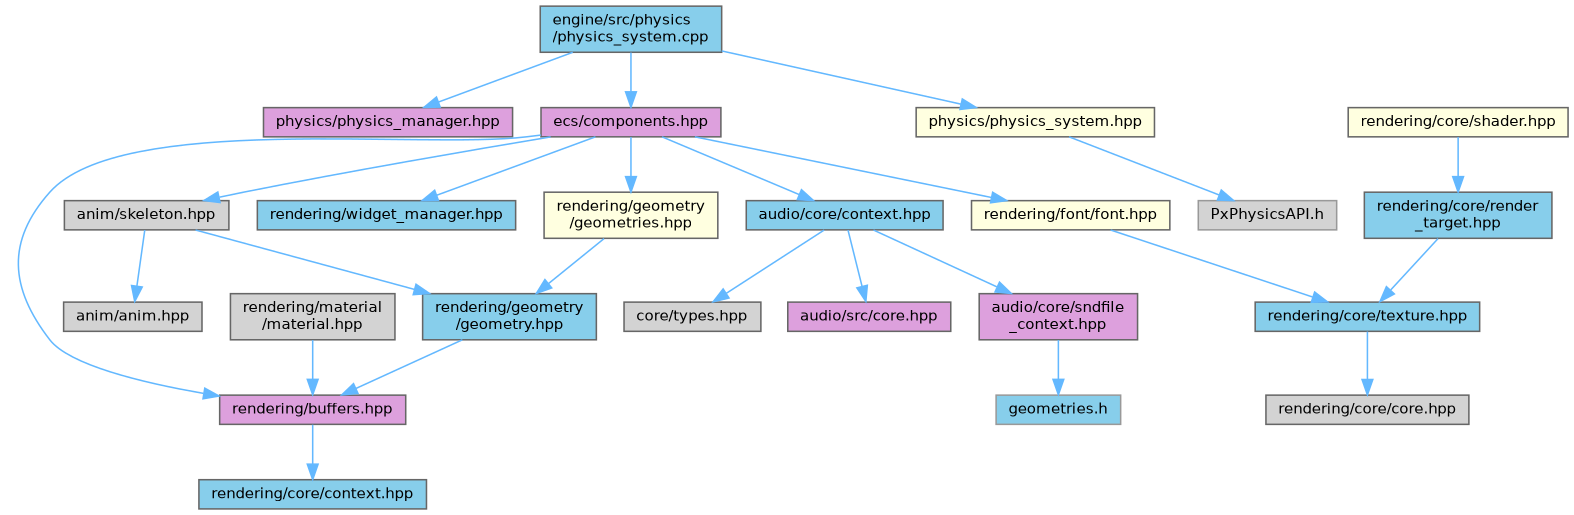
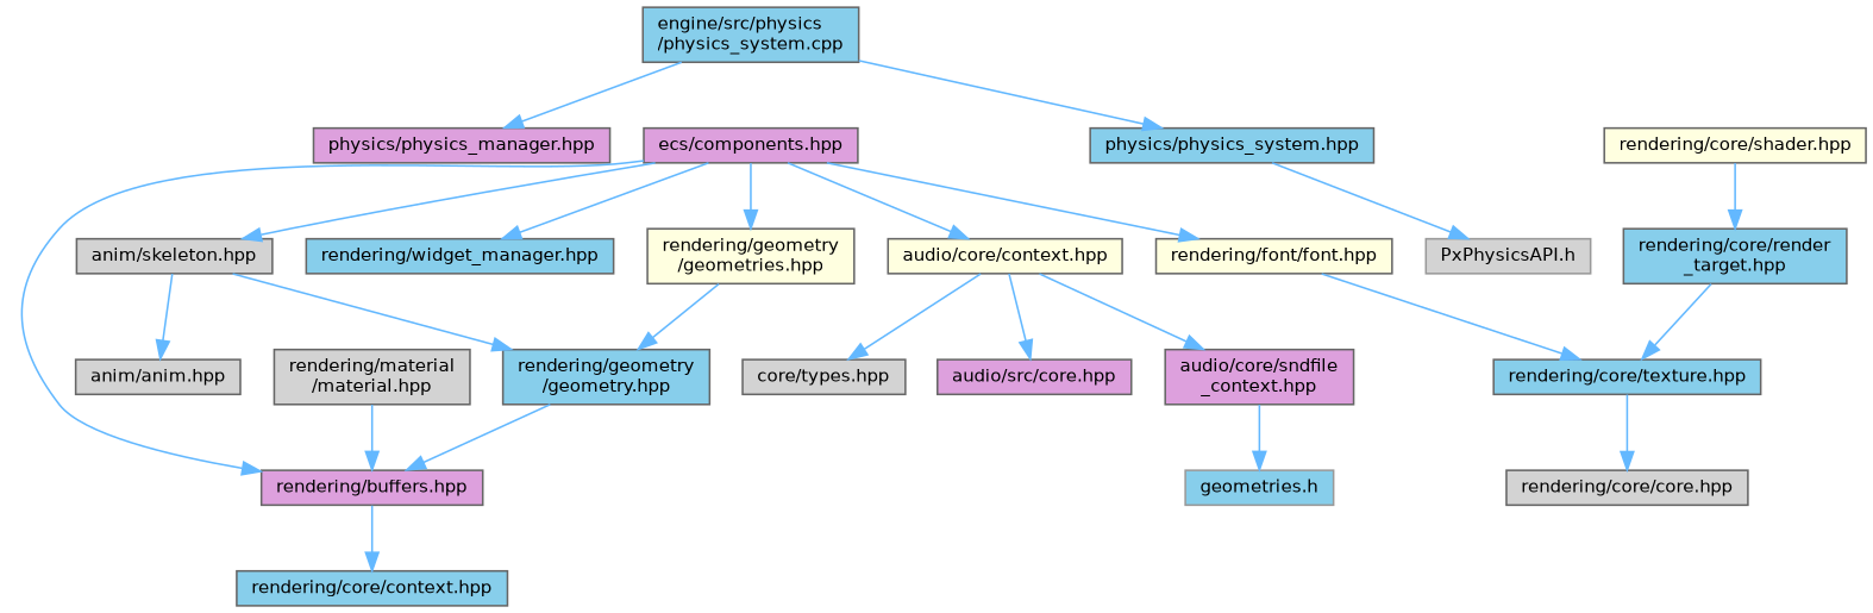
  digraph {
    node [color=grey40 fillcolor=skyblue fontname=Helvetica fontsize=10 shape=box style=filled]
    edge [color=steelblue1 fontname=Helvetica fontsize=10 labelfontname=Helvetica labelfontsize=10 style=solid]
    n1 [color=gray40 fontcolor=black height=0.2 label="engine/src/physics\l/physics_system.cpp" width=0.4]
-   n2 [fillcolor=lightyellow height=0.2 label="physics/physics_system.hpp" width=0.4]
+   n2 [height=0.2 label="physics/physics_system.hpp" width=0.4]
    n3 [fillcolor=plum height=0.2 label="physics/physics_manager.hpp" width=0.4]
    n4 [fillcolor=plum height=0.2 label="ecs/components.hpp" width=0.4]
    n5 [color=grey60 fillcolor=lightgrey height=0.2 label="PxPhysicsAPI.h" width=0.4]
    n6 [fillcolor=lightyellow height=0.2 label="rendering/geometry\l/geometries.hpp" width=0.4]
    n7 [fillcolor=plum height=0.2 label="rendering/buffers.hpp" width=0.4]
    n8 [fillcolor=lightyellow height=0.2 label="rendering/font/font.hpp" width=0.4]
    n9 [height=0.2 label="rendering/widget_manager.hpp" width=0.4]
    n10 [fillcolor=lightgrey height=0.2 label="anim/skeleton.hpp" width=0.4]
-   n11 [height=0.2 label="audio/core/context.hpp" width=0.4]
+   n11 [fillcolor=lightyellow height=0.2 label="audio/core/context.hpp" width=0.4]
    n12 [height=0.2 label="rendering/geometry\l/geometry.hpp" width=0.4]
    n13 [height=0.2 label="rendering/core/context.hpp" width=0.4]
    n14 [fillcolor=lightgrey height=0.2 label="rendering/material\l/material.hpp" width=0.4]
    n15 [height=0.2 label="rendering/core/texture.hpp" width=0.4]
    n16 [fillcolor=lightgrey height=0.2 label="anim/anim.hpp" width=0.4]
    n17 [fillcolor=plum height=0.2 label="audio/src/core.hpp" width=0.4]
    n18 [fillcolor=plum height=0.2 label="audio/core/sndfile\l_context.hpp" width=0.4]
    n19 [fillcolor=lightgrey height=0.2 label="core/types.hpp" width=0.4]
    n20 [fillcolor=lightyellow height=0.2 label="rendering/core/shader.hpp" width=0.4]
    n21 [height=0.2 label="rendering/core/render\l_target.hpp" width=0.4]
    n22 [fillcolor=lightgrey height=0.2 label="rendering/core/core.hpp" width=0.4]
    n23 [color=grey60 height=0.2 label="geometries.h" width=0.4]
    n1 -> n2
    n1 -> n3
-   n1 -> n4
    n2 -> n5
    n4 -> n6
    n4 -> n7
    n4 -> n8
    n4 -> n9
    n4 -> n10
    n4 -> n11
    n6 -> n12
    n7 -> n13
    n8 -> n15
    n10 -> n12
    n10 -> n16
    n11 -> n17
    n11 -> n18
    n11 -> n19
    n12 -> n7
    n14 -> n7
    n15 -> n22
    n18 -> n23
    n20 -> n21
    n21 -> n15
  }
